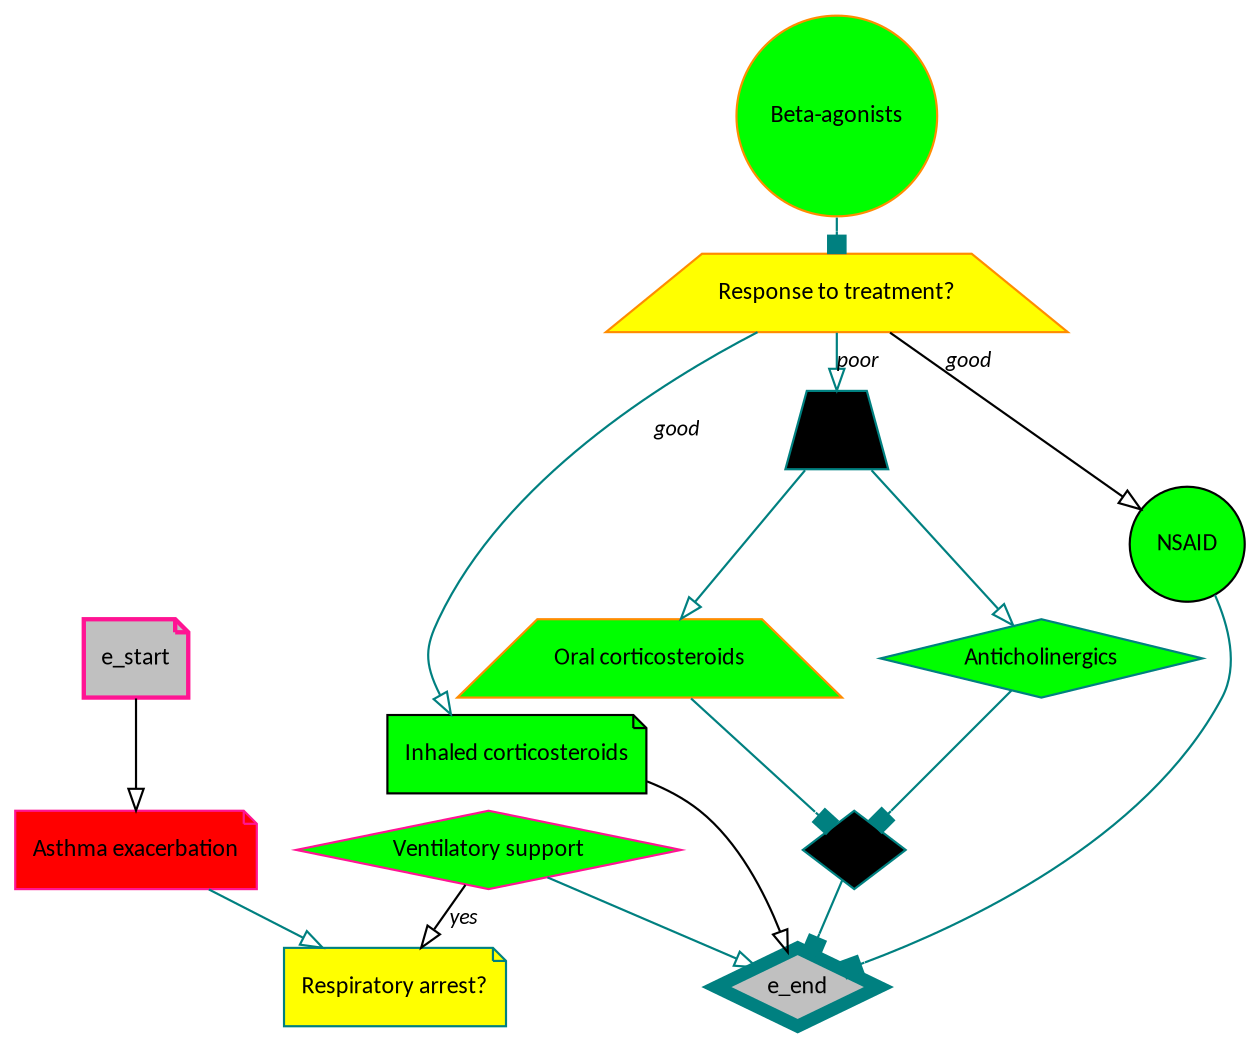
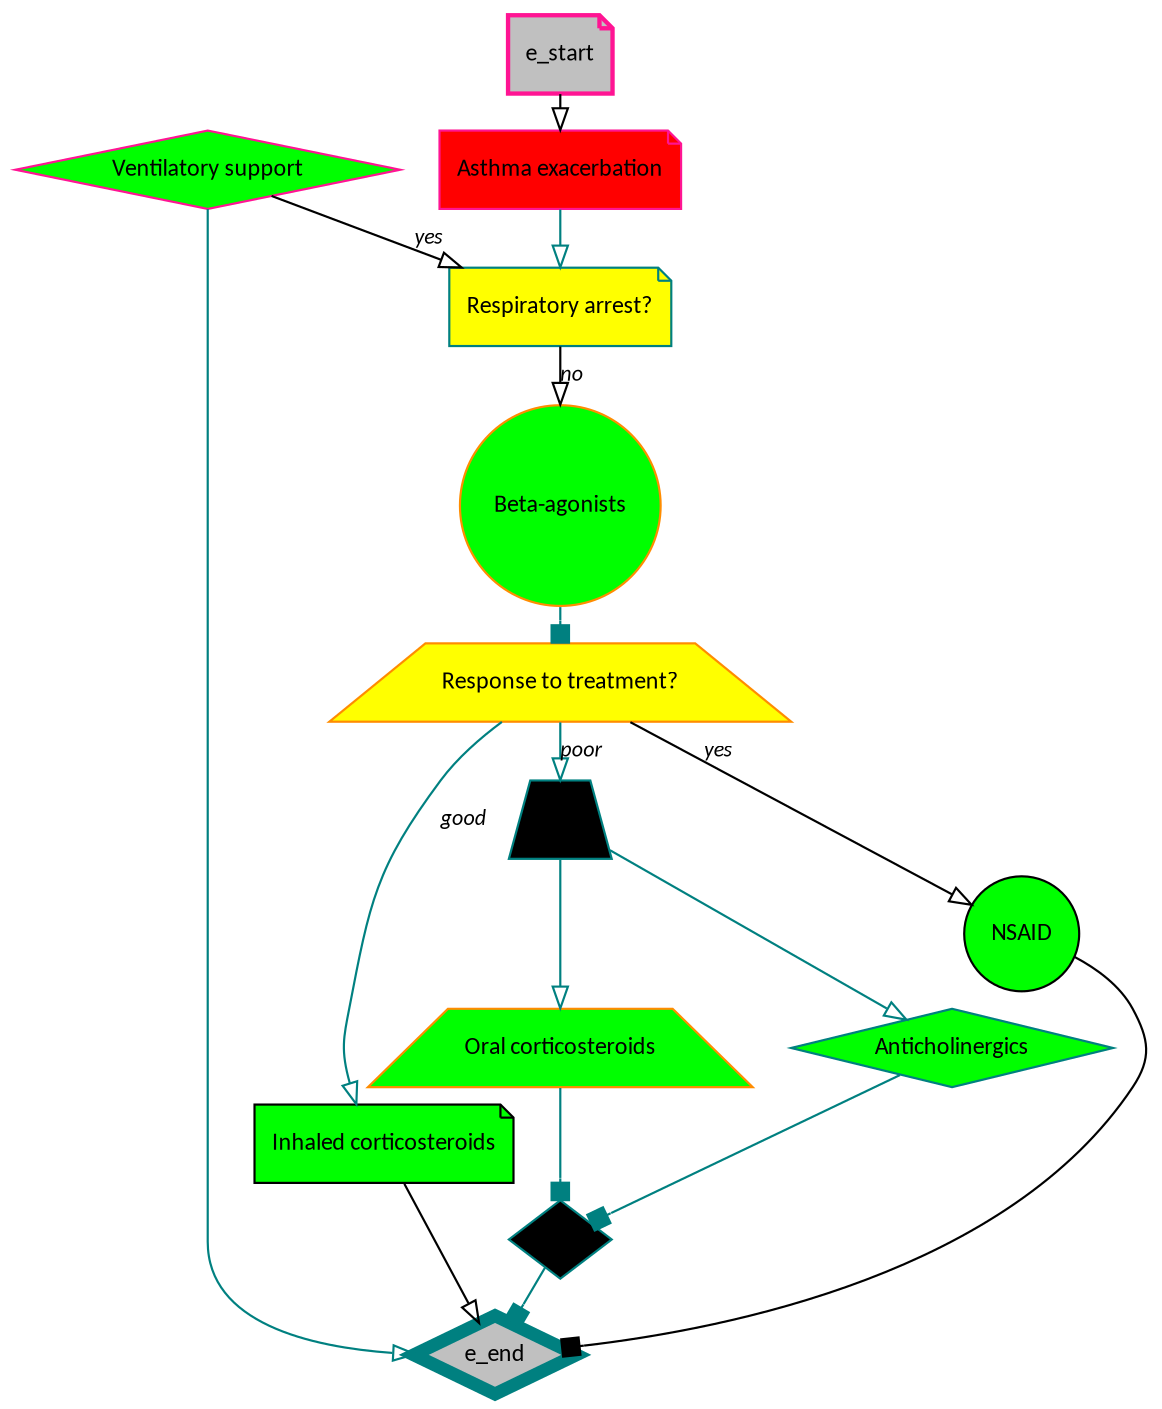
  digraph {
    ranksep=0.1
    node [color=teal fillcolor=green fontname=Calibri fontsize=11 shape=note style=filled]
    edge [arrowhead=onormal color=teal fontname="Calibri Italic" fontsize=10]
    n1 [color=deeppink fillcolor=red label="Asthma exacerbation"]
    n2 [fillcolor=yellow label="Respiratory arrest?"]
    n3 [color=darkorange label="Beta-agonists" shape=circle]
    e_start [color=deeppink fillcolor=gray penwidth=2 width=0.3]
    e_end [fillcolor=gray penwidth=6 shape=diamond width=0.3]
    n6 [color=darkorange fillcolor=yellow label="Response to treatment?" shape=trapezium]
    n7 [color=black label=NSAID shape=circle]
    n8 [color=black label="Inhaled corticosteroids"]
    p1 [fillcolor=black shape=trapezium width=0.2]
    n10 [color=darkorange label="Oral corticosteroids" shape=trapezium]
    p2 [fillcolor=black shape=diamond width=0.2]
    n12 [label=Anticholinergics shape=diamond]
    n13 [color=deeppink label="Ventilatory support" shape=diamond]
    n1 -> n2
+   n2 -> n3 [color=black label=no]
    n3 -> n6 [arrowhead=box]
    e_start -> n1 [color=black]
-   n6 -> n7 [color=black label=good]
+   n6 -> n7 [color=black label=yes]
    n6 -> n8 [label=good]
    n6 -> p1 [label=poor]
-   n7 -> e_end [arrowhead=box]
+   n7 -> e_end [arrowhead=box color=black]
    n8 -> e_end [color=black]
    p1 -> n10
    p1 -> n12
    n10 -> p2 [arrowhead=box]
    p2 -> e_end [arrowhead=box]
    n12 -> p2 [arrowhead=box]
    n13 -> n2 [color=black label=yes]
    n13 -> e_end
  }
